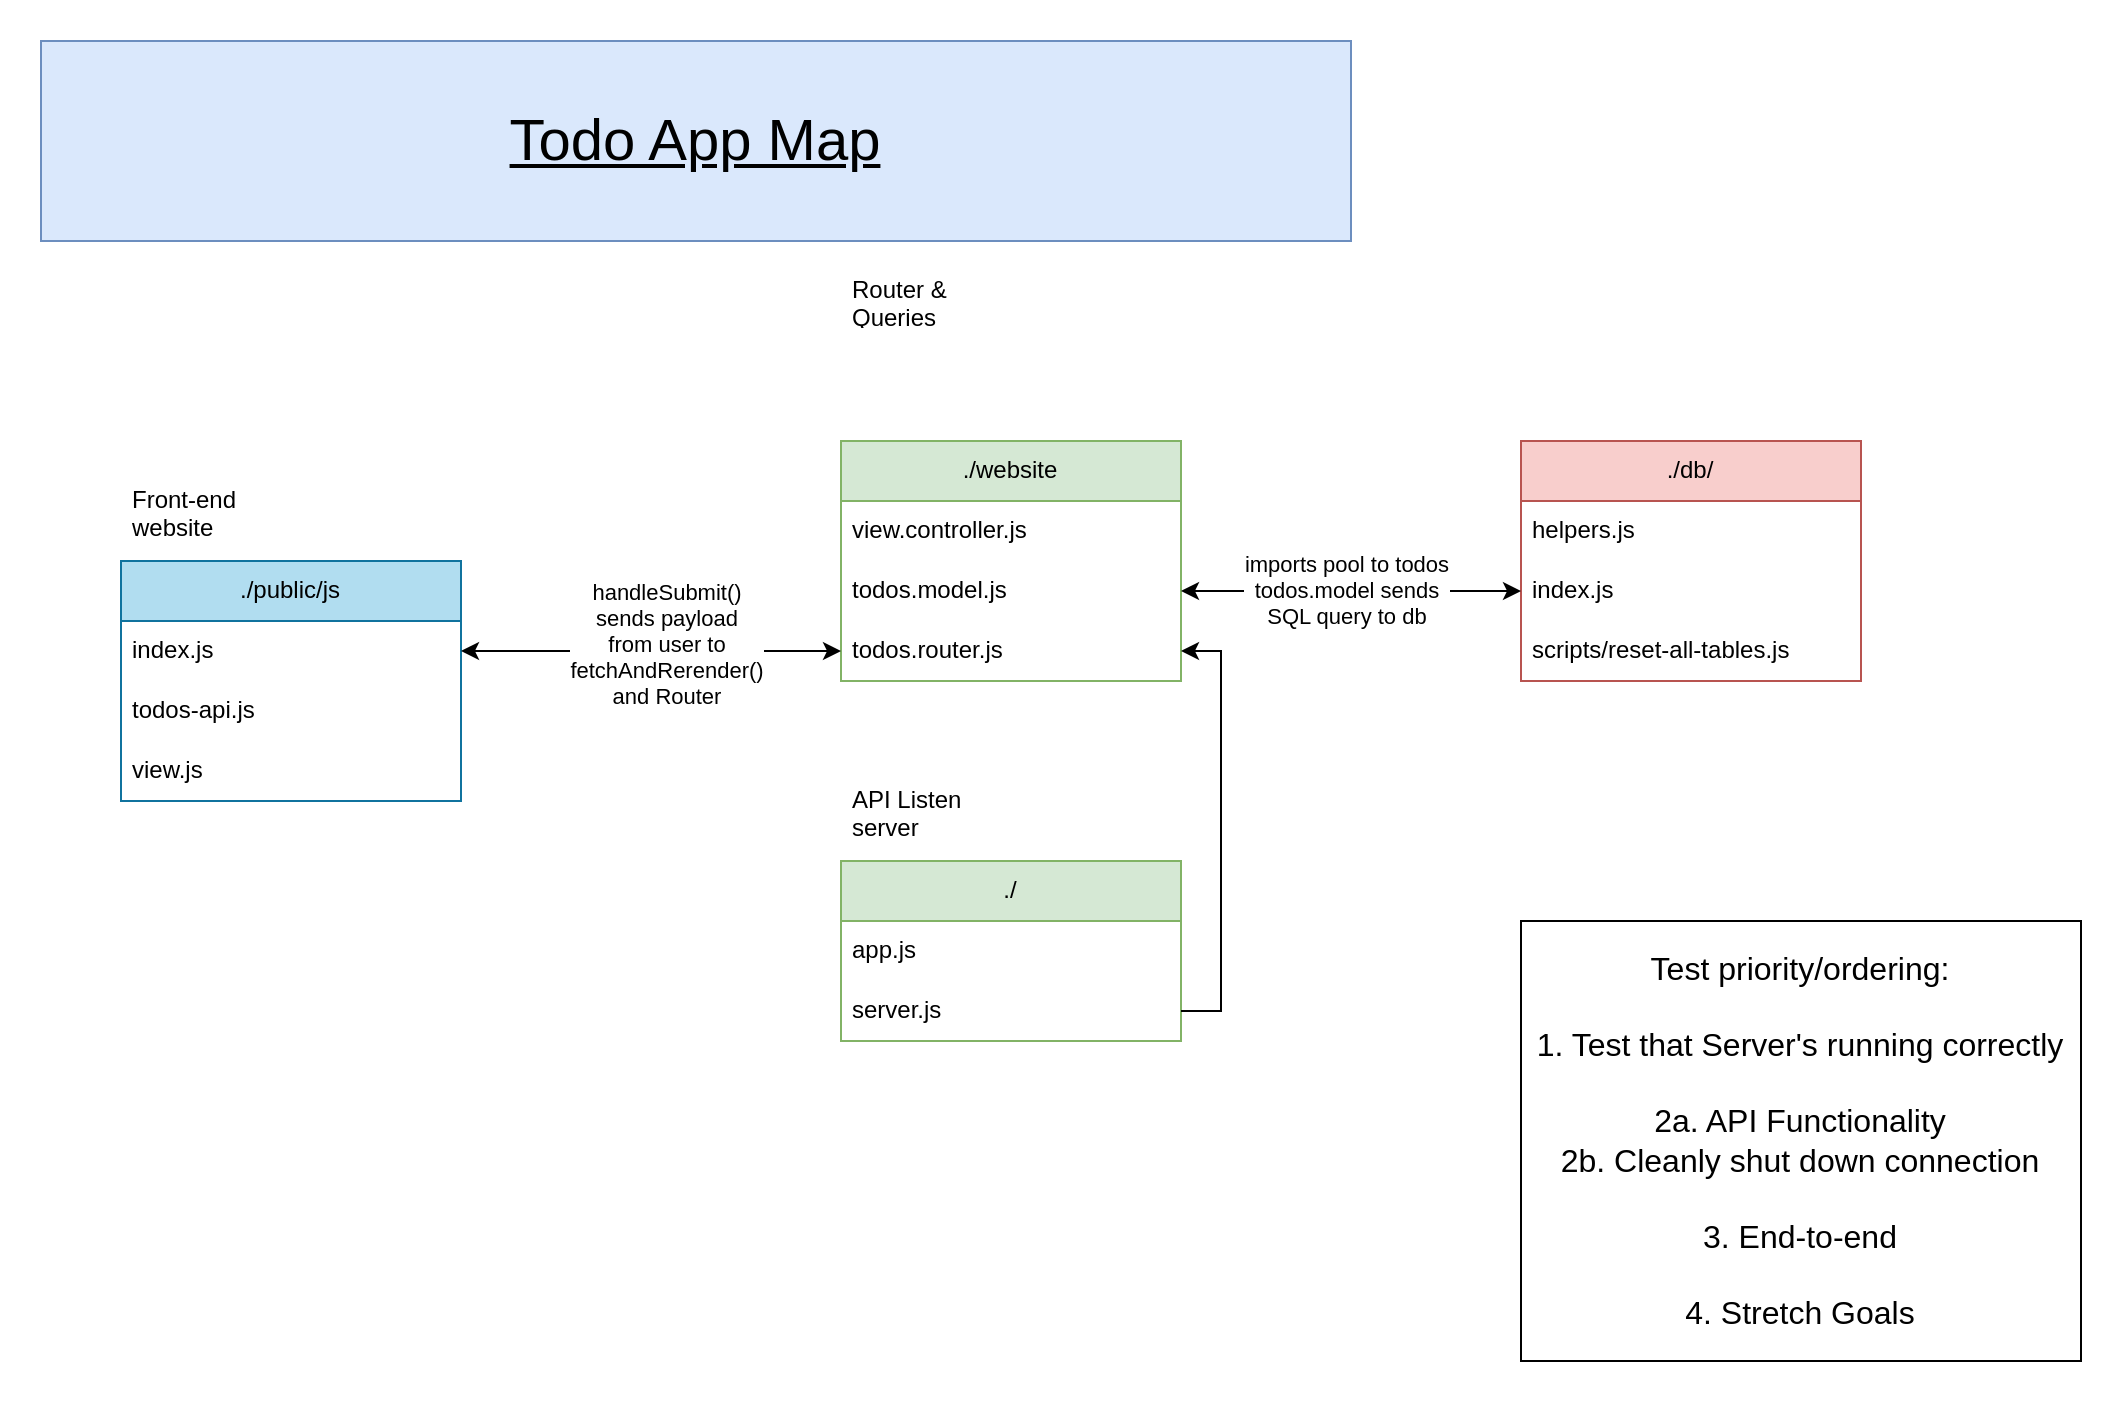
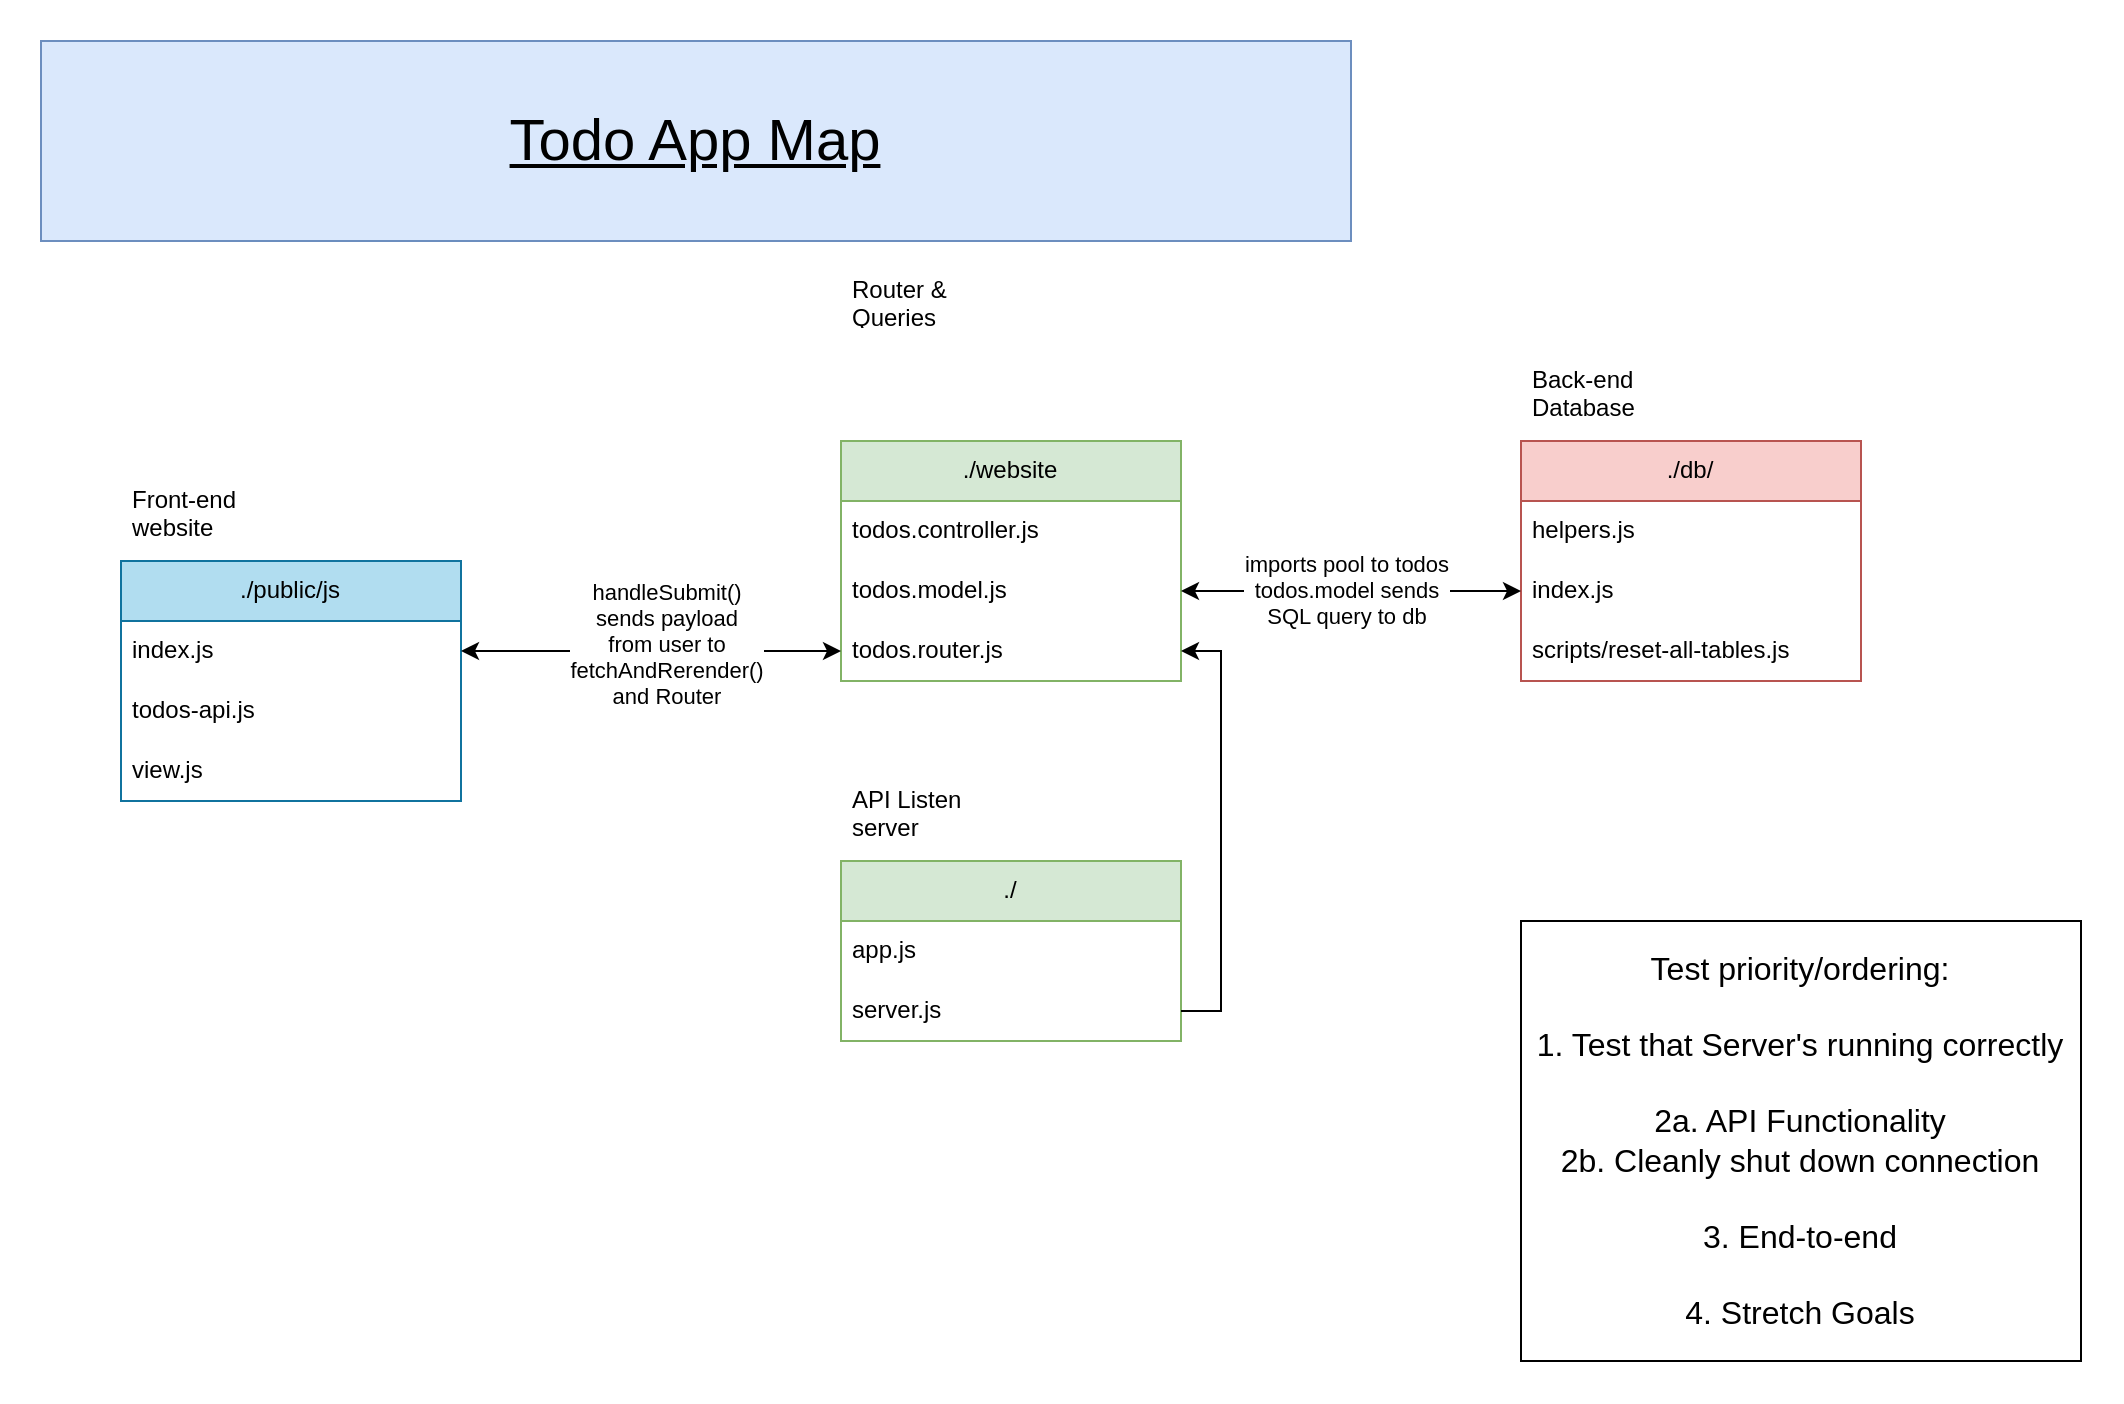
  <mxCell id="0" />
  <mxCell id="1" parent="0" />
  <mxCell id="2" value="./db/" style="swimlane;fontStyle=0;childLayout=stackLayout;horizontal=1;startSize=30;horizontalStack=0;resizeParent=1;resizeParentMax=0;resizeLast=0;collapsible=1;marginBottom=0;whiteSpace=wrap;html=1;fillColor=#f8cecc;strokeColor=#b85450;" vertex="1" parent="1"><mxGeometry x="760" y="220" width="170" height="120" as="geometry" /></mxCell>
  <mxCell id="3" value="helpers.js" style="text;strokeColor=none;fillColor=none;align=left;verticalAlign=middle;spacingLeft=4;spacingRight=4;overflow=hidden;points=[[0,0.5],[1,0.5]];portConstraint=eastwest;rotatable=0;whiteSpace=wrap;html=1;" vertex="1" parent="2"><mxGeometry y="30" width="170" height="30" as="geometry" /></mxCell>
  <mxCell id="4" value="index.js" style="text;strokeColor=none;fillColor=none;align=left;verticalAlign=middle;spacingLeft=4;spacingRight=4;overflow=hidden;points=[[0,0.5],[1,0.5]];portConstraint=eastwest;rotatable=0;whiteSpace=wrap;html=1;" vertex="1" parent="2"><mxGeometry y="60" width="170" height="30" as="geometry" /></mxCell>
  <mxCell id="5" value="scripts/reset-all-tables.js" style="text;strokeColor=none;fillColor=none;align=left;verticalAlign=middle;spacingLeft=4;spacingRight=4;overflow=hidden;points=[[0,0.5],[1,0.5]];portConstraint=eastwest;rotatable=0;whiteSpace=wrap;html=1;" vertex="1" parent="2"><mxGeometry y="90" width="170" height="30" as="geometry" /></mxCell>
  <mxCell id="6" value="./public/js" style="swimlane;fontStyle=0;childLayout=stackLayout;horizontal=1;startSize=30;horizontalStack=0;resizeParent=1;resizeParentMax=0;resizeLast=0;collapsible=1;marginBottom=0;whiteSpace=wrap;html=1;fillColor=#b1ddf0;strokeColor=#10739e;" vertex="1" parent="1"><mxGeometry x="60" y="280" width="170" height="120" as="geometry" /></mxCell>
  <mxCell id="7" value="index.js" style="text;strokeColor=none;fillColor=none;align=left;verticalAlign=middle;spacingLeft=4;spacingRight=4;overflow=hidden;points=[[0,0.5],[1,0.5]];portConstraint=eastwest;rotatable=0;whiteSpace=wrap;html=1;" vertex="1" parent="6"><mxGeometry y="30" width="170" height="30" as="geometry" /></mxCell>
  <mxCell id="8" value="&lt;div&gt;todos-api.js&lt;/div&gt;" style="text;strokeColor=none;fillColor=none;align=left;verticalAlign=middle;spacingLeft=4;spacingRight=4;overflow=hidden;points=[[0,0.5],[1,0.5]];portConstraint=eastwest;rotatable=0;whiteSpace=wrap;html=1;" vertex="1" parent="6"><mxGeometry y="60" width="170" height="30" as="geometry" /></mxCell>
  <mxCell id="9" value="view.js" style="text;strokeColor=none;fillColor=none;align=left;verticalAlign=middle;spacingLeft=4;spacingRight=4;overflow=hidden;points=[[0,0.5],[1,0.5]];portConstraint=eastwest;rotatable=0;whiteSpace=wrap;html=1;" vertex="1" parent="6"><mxGeometry y="90" width="170" height="30" as="geometry" /></mxCell>
  <mxCell id="10" value="&lt;div&gt;./website&lt;/div&gt;" style="swimlane;fontStyle=0;childLayout=stackLayout;horizontal=1;startSize=30;horizontalStack=0;resizeParent=1;resizeParentMax=0;resizeLast=0;collapsible=1;marginBottom=0;whiteSpace=wrap;html=1;fillColor=#d5e8d4;strokeColor=#82b366;" vertex="1" parent="1"><mxGeometry x="420" y="220" width="170" height="120" as="geometry" /></mxCell>
- <mxCell id="11" value="view.controller.js" style="text;strokeColor=none;fillColor=none;align=left;verticalAlign=middle;spacingLeft=4;spacingRight=4;overflow=hidden;points=[[0,0.5],[1,0.5]];portConstraint=eastwest;rotatable=0;whiteSpace=wrap;html=1;" vertex="1" parent="10"><mxGeometry y="30" width="170" height="30" as="geometry" /></mxCell>
+ <mxCell id="11" value="todos.controller.js" style="text;strokeColor=none;fillColor=none;align=left;verticalAlign=middle;spacingLeft=4;spacingRight=4;overflow=hidden;points=[[0,0.5],[1,0.5]];portConstraint=eastwest;rotatable=0;whiteSpace=wrap;html=1;" vertex="1" parent="10"><mxGeometry y="30" width="170" height="30" as="geometry" /></mxCell>
  <mxCell id="12" value="todos.model.js" style="text;strokeColor=none;fillColor=none;align=left;verticalAlign=middle;spacingLeft=4;spacingRight=4;overflow=hidden;points=[[0,0.5],[1,0.5]];portConstraint=eastwest;rotatable=0;whiteSpace=wrap;html=1;" vertex="1" parent="10"><mxGeometry y="60" width="170" height="30" as="geometry" /></mxCell>
  <mxCell id="13" value="todos.router.js" style="text;strokeColor=none;fillColor=none;align=left;verticalAlign=middle;spacingLeft=4;spacingRight=4;overflow=hidden;points=[[0,0.5],[1,0.5]];portConstraint=eastwest;rotatable=0;whiteSpace=wrap;html=1;" vertex="1" parent="10"><mxGeometry y="90" width="170" height="30" as="geometry" /></mxCell>
  <mxCell id="14" value="./" style="swimlane;fontStyle=0;childLayout=stackLayout;horizontal=1;startSize=30;horizontalStack=0;resizeParent=1;resizeParentMax=0;resizeLast=0;collapsible=1;marginBottom=0;whiteSpace=wrap;html=1;fillColor=#d5e8d4;strokeColor=#82b366;" vertex="1" parent="1"><mxGeometry x="420" y="430" width="170" height="90" as="geometry" /></mxCell>
  <mxCell id="15" value="app.js" style="text;strokeColor=none;fillColor=none;align=left;verticalAlign=middle;spacingLeft=4;spacingRight=4;overflow=hidden;points=[[0,0.5],[1,0.5]];portConstraint=eastwest;rotatable=0;whiteSpace=wrap;html=1;" vertex="1" parent="14"><mxGeometry y="30" width="170" height="30" as="geometry" /></mxCell>
  <mxCell id="16" value="server.js" style="text;strokeColor=none;fillColor=none;align=left;verticalAlign=middle;spacingLeft=4;spacingRight=4;overflow=hidden;points=[[0,0.5],[1,0.5]];portConstraint=eastwest;rotatable=0;whiteSpace=wrap;html=1;" vertex="1" parent="14"><mxGeometry y="60" width="170" height="30" as="geometry" /></mxCell>
+ <mxCell id="17" value="Back-end Database" style="text;strokeColor=none;fillColor=none;align=left;verticalAlign=middle;spacingLeft=4;spacingRight=4;overflow=hidden;points=[[0,0.5],[1,0.5]];portConstraint=eastwest;rotatable=0;whiteSpace=wrap;html=1;" vertex="1" parent="1"><mxGeometry x="760" y="180" width="80" height="30" as="geometry" /></mxCell>
  <mxCell id="18" value="Front-end website" style="text;strokeColor=none;fillColor=none;align=left;verticalAlign=middle;spacingLeft=4;spacingRight=4;overflow=hidden;points=[[0,0.5],[1,0.5]];portConstraint=eastwest;rotatable=0;whiteSpace=wrap;html=1;" vertex="1" parent="1"><mxGeometry x="60" y="240" width="80" height="30" as="geometry" /></mxCell>
  <mxCell id="19" value="API Listen server" style="text;strokeColor=none;fillColor=none;align=left;verticalAlign=middle;spacingLeft=4;spacingRight=4;overflow=hidden;points=[[0,0.5],[1,0.5]];portConstraint=eastwest;rotatable=0;whiteSpace=wrap;html=1;" vertex="1" parent="1"><mxGeometry x="420" y="390" width="80" height="30" as="geometry" /></mxCell>
  <mxCell id="20" value="" style="endArrow=classic;startArrow=classic;html=1;rounded=0;entryX=0;entryY=0.5;entryDx=0;entryDy=0;exitX=1;exitY=0.5;exitDx=0;exitDy=0;" edge="1" parent="1" source="12" target="4"><mxGeometry width="50" height="50" relative="1" as="geometry"><mxPoint x="450" y="410" as="sourcePoint" /><mxPoint x="500" y="360" as="targetPoint" /></mxGeometry></mxCell>
  <mxCell id="21" value="imports pool to todos&lt;br&gt;todos.model sends&lt;br&gt;SQL query to db" style="edgeLabel;html=1;align=center;verticalAlign=middle;resizable=0;points=[];" connectable="0" vertex="1" parent="20"><mxGeometry x="-0.036" y="1" relative="1" as="geometry"><mxPoint as="offset" /></mxGeometry></mxCell>
  <mxCell id="22" value="Router &amp;amp; Queries" style="text;strokeColor=none;fillColor=none;align=left;verticalAlign=middle;spacingLeft=4;spacingRight=4;overflow=hidden;points=[[0,0.5],[1,0.5]];portConstraint=eastwest;rotatable=0;whiteSpace=wrap;html=1;" vertex="1" parent="1"><mxGeometry x="420" y="135" width="80" height="30" as="geometry" /></mxCell>
  <mxCell id="23" style="edgeStyle=orthogonalEdgeStyle;rounded=0;orthogonalLoop=1;jettySize=auto;html=1;exitX=1;exitY=0.5;exitDx=0;exitDy=0;entryX=1;entryY=0.5;entryDx=0;entryDy=0;" edge="1" parent="1" source="16" target="13"><mxGeometry relative="1" as="geometry" /></mxCell>
  <mxCell id="24" value="" style="endArrow=classic;startArrow=classic;html=1;rounded=0;entryX=0;entryY=0.5;entryDx=0;entryDy=0;exitX=1;exitY=0.5;exitDx=0;exitDy=0;" edge="1" parent="1" source="7" target="13"><mxGeometry width="50" height="50" relative="1" as="geometry"><mxPoint x="530" y="390" as="sourcePoint" /><mxPoint x="580" y="340" as="targetPoint" /></mxGeometry></mxCell>
  <mxCell id="25" value="handleSubmit()&lt;br&gt;sends payload&lt;br&gt;from user to &lt;br&gt;fetchAndRerender() &lt;br&gt;and Router" style="edgeLabel;html=1;align=center;verticalAlign=middle;resizable=0;points=[];" connectable="0" vertex="1" parent="24"><mxGeometry x="-0.181" y="4" relative="1" as="geometry"><mxPoint x="24" as="offset" /></mxGeometry></mxCell>
  <mxCell id="26" value="&lt;div style=&quot;font-size: 16px;&quot;&gt;Test priority/ordering:&lt;/div&gt;&lt;div style=&quot;font-size: 16px;&quot;&gt;&lt;br style=&quot;font-size: 16px;&quot;&gt;&lt;/div&gt;&lt;div style=&quot;font-size: 16px;&quot;&gt;1. Test that Server's running correctly&lt;/div&gt;&lt;div style=&quot;font-size: 16px;&quot;&gt;&lt;br style=&quot;font-size: 16px;&quot;&gt;&lt;/div&gt;&lt;div style=&quot;font-size: 16px;&quot;&gt;2a. API Functionality&lt;/div&gt;&lt;div style=&quot;font-size: 16px;&quot;&gt;2b. Cleanly shut down connection&lt;/div&gt;&lt;div style=&quot;font-size: 16px;&quot;&gt;&lt;br style=&quot;font-size: 16px;&quot;&gt;&lt;/div&gt;&lt;div style=&quot;font-size: 16px;&quot;&gt;3. End-to-end&lt;/div&gt;&lt;div style=&quot;font-size: 16px;&quot;&gt;&lt;br style=&quot;font-size: 16px;&quot;&gt;&lt;/div&gt;&lt;div style=&quot;font-size: 16px;&quot;&gt;4. Stretch Goals&lt;/div&gt;" style="rounded=0;whiteSpace=wrap;html=1;fontSize=16;" vertex="1" parent="1"><mxGeometry x="760" y="460" width="280" height="220" as="geometry" /></mxCell>
  <mxCell id="27" value="Todo App Map" style="rounded=0;whiteSpace=wrap;html=1;fontSize=29;fontStyle=4;fillColor=#dae8fc;strokeColor=#6c8ebf;" vertex="1" parent="1"><mxGeometry x="20" y="20" width="655" height="100" as="geometry" /></mxCell>
